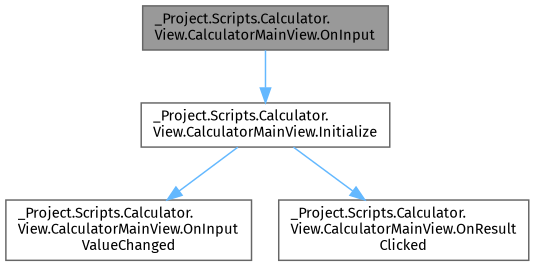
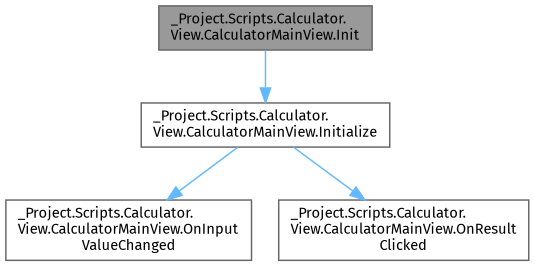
  digraph {
    rankdir=TB
    fontname="Fira Sans"
    node [color=grey40 fillcolor=white fontname="Fira Sans" fontsize=10 shape=box style=filled]
    edge [color=steelblue1 fontname="Fira Sans" fontsize=10 labelfontname=Helvetica labelfontsize=10 style=solid]
-   n1 [color=gray40 fillcolor=grey60 fontcolor=black height=0.2 label="_Project.Scripts.Calculator.\lView.CalculatorMainView.OnInput" width=0.4]
+   n1 [color=gray40 fillcolor=grey60 fontcolor=black height=0.2 label="_Project.Scripts.Calculator.\lView.CalculatorMainView.Init" width=0.4]
    n2 [height=0.2 label="_Project.Scripts.Calculator.\lView.CalculatorMainView.Initialize" width=0.4]
    n3 [height=0.2 label="_Project.Scripts.Calculator.\lView.CalculatorMainView.OnInput\lValueChanged" width=0.4]
    n4 [height=0.2 label="_Project.Scripts.Calculator.\lView.CalculatorMainView.OnResult\lClicked" width=0.4]
    n1 -> n2
    n2 -> n3
    n2 -> n4
  }
